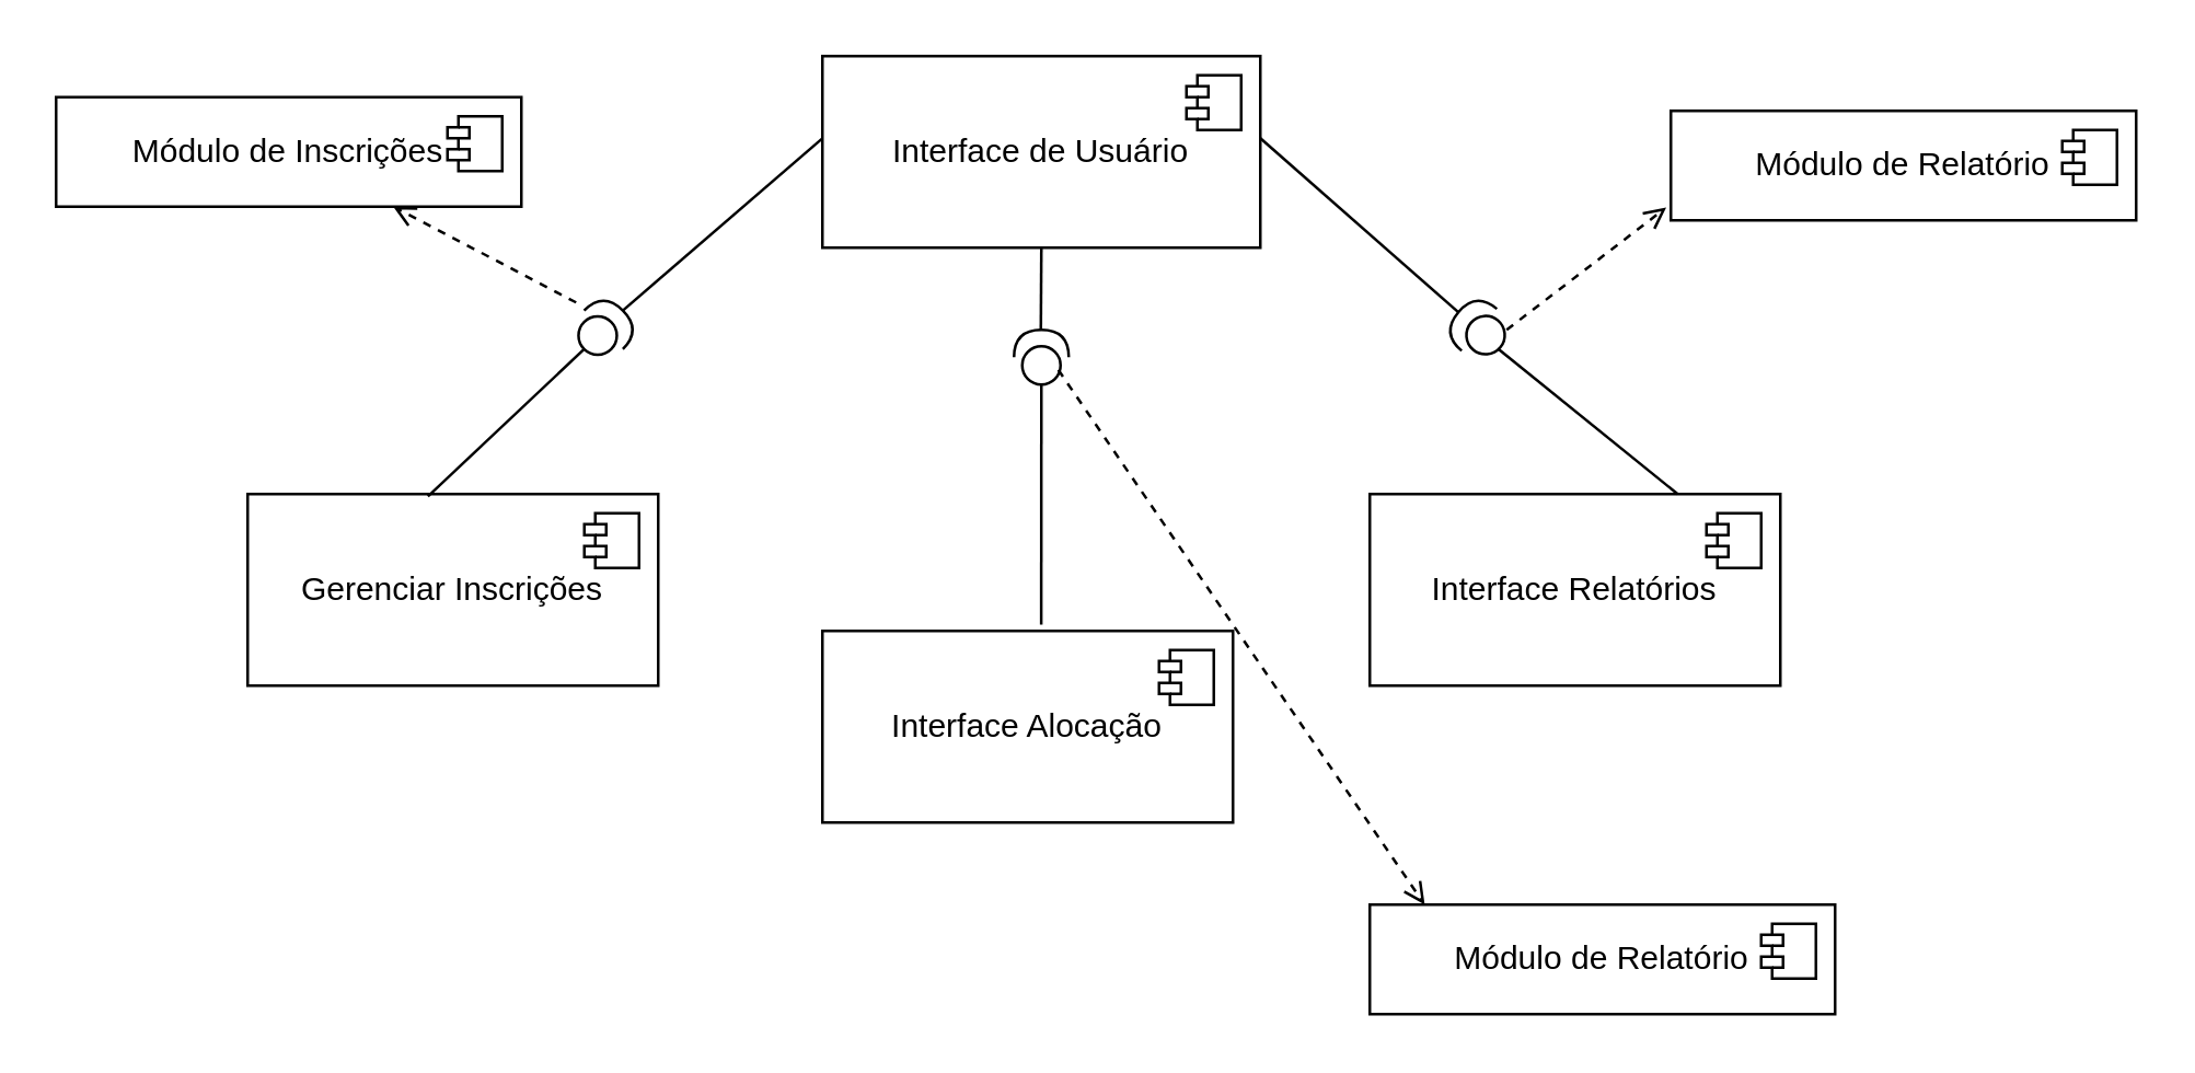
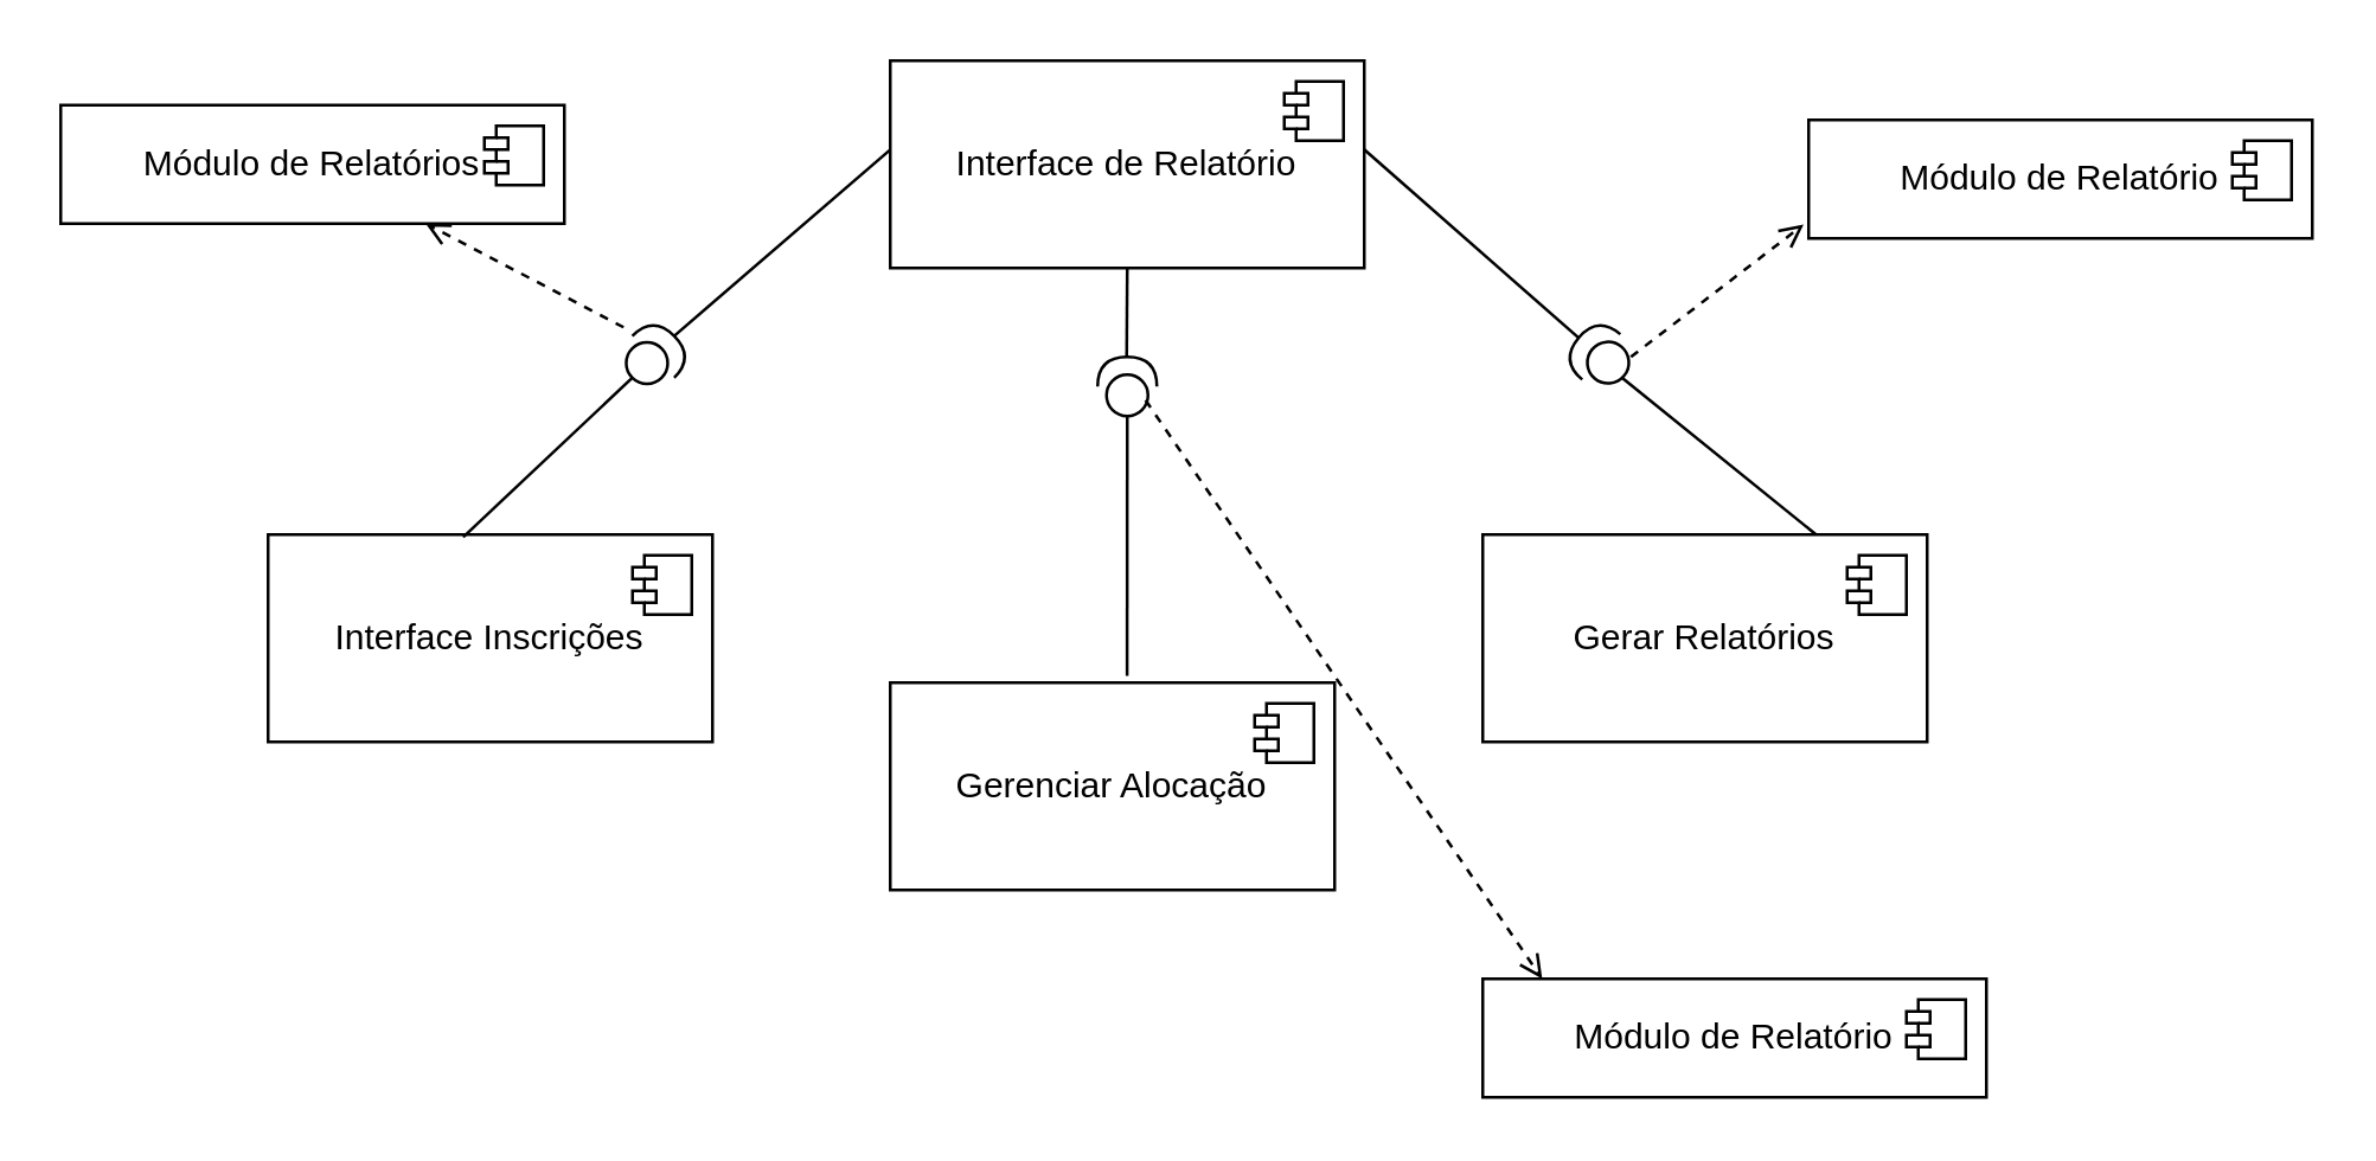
  <mxCell id="0" />
  <mxCell id="1" parent="0" />
- <mxCell id="2" value="Interface de Usuário" style="html=1;dropTarget=0;whiteSpace=wrap;" vertex="1" parent="1"><mxGeometry x="300" y="20" width="160" height="70" as="geometry" /></mxCell>
+ <mxCell id="2" value="Interface de Relatório" style="html=1;dropTarget=0;whiteSpace=wrap;" vertex="1" parent="1"><mxGeometry x="300" y="20" width="160" height="70" as="geometry" /></mxCell>
  <mxCell id="3" value="" style="shape=module;jettyWidth=8;jettyHeight=4;" vertex="1" parent="2"><mxGeometry x="1" width="20" height="20" relative="1" as="geometry"><mxPoint x="-27" y="7" as="offset" /></mxGeometry></mxCell>
- <mxCell id="4" value="Gerenciar Inscrições" style="html=1;dropTarget=0;whiteSpace=wrap;" vertex="1" parent="1"><mxGeometry x="90" y="180" width="150" height="70" as="geometry" /></mxCell>
+ <mxCell id="4" value="Interface Inscrições" style="html=1;dropTarget=0;whiteSpace=wrap;" vertex="1" parent="1"><mxGeometry x="90" y="180" width="150" height="70" as="geometry" /></mxCell>
  <mxCell id="5" value="" style="shape=module;jettyWidth=8;jettyHeight=4;" vertex="1" parent="4"><mxGeometry x="1" width="20" height="20" relative="1" as="geometry"><mxPoint x="-27" y="7" as="offset" /></mxGeometry></mxCell>
- <mxCell id="6" value="Interface Alocação" style="html=1;dropTarget=0;whiteSpace=wrap;" vertex="1" parent="1"><mxGeometry x="300" y="230" width="150" height="70" as="geometry" /></mxCell>
+ <mxCell id="6" value="Gerenciar Alocação" style="html=1;dropTarget=0;whiteSpace=wrap;" vertex="1" parent="1"><mxGeometry x="300" y="230" width="150" height="70" as="geometry" /></mxCell>
  <mxCell id="7" value="" style="shape=module;jettyWidth=8;jettyHeight=4;" vertex="1" parent="6"><mxGeometry x="1" width="20" height="20" relative="1" as="geometry"><mxPoint x="-27" y="7" as="offset" /></mxGeometry></mxCell>
- <mxCell id="8" value="Interface Relatórios" style="html=1;dropTarget=0;whiteSpace=wrap;" vertex="1" parent="1"><mxGeometry x="500" y="180" width="150" height="70" as="geometry" /></mxCell>
+ <mxCell id="8" value="Gerar Relatórios" style="html=1;dropTarget=0;whiteSpace=wrap;" vertex="1" parent="1"><mxGeometry x="500" y="180" width="150" height="70" as="geometry" /></mxCell>
  <mxCell id="9" value="" style="shape=module;jettyWidth=8;jettyHeight=4;" vertex="1" parent="8"><mxGeometry x="1" width="20" height="20" relative="1" as="geometry"><mxPoint x="-27" y="7" as="offset" /></mxGeometry></mxCell>
  <mxCell id="10" value="" style="ellipse;whiteSpace=wrap;html=1;align=center;aspect=fixed;fillColor=none;strokeColor=none;resizable=0;perimeter=centerPerimeter;rotatable=0;allowArrows=0;points=[];outlineConnect=1;" vertex="1" parent="1"><mxGeometry x="270" y="40" width="10" height="10" as="geometry" /></mxCell>
  <mxCell id="11" value="" style="shape=providedRequiredInterface;html=1;verticalLabelPosition=bottom;sketch=0;rotation=-45;" vertex="1" parent="1"><mxGeometry x="210" y="110" width="20" height="20" as="geometry" /></mxCell>
  <mxCell id="12" style="rounded=0;orthogonalLoop=1;jettySize=auto;html=1;entryX=1;entryY=0.5;entryDx=0;entryDy=0;entryPerimeter=0;endArrow=none;endFill=0;exitX=0;exitY=0.429;exitDx=0;exitDy=0;exitPerimeter=0;" edge="1" parent="1" source="2" target="11"><mxGeometry relative="1" as="geometry" /></mxCell>
  <mxCell id="13" style="rounded=0;orthogonalLoop=1;jettySize=auto;html=1;entryX=0;entryY=0.5;entryDx=0;entryDy=0;entryPerimeter=0;endArrow=none;endFill=0;exitX=0.439;exitY=0.012;exitDx=0;exitDy=0;exitPerimeter=0;" edge="1" parent="1" source="4" target="11"><mxGeometry relative="1" as="geometry" /></mxCell>
  <mxCell id="14" value="" style="shape=providedRequiredInterface;html=1;verticalLabelPosition=bottom;sketch=0;rotation=-90;" vertex="1" parent="1"><mxGeometry x="370" y="120" width="20" height="20" as="geometry" /></mxCell>
  <mxCell id="15" value="" style="endArrow=none;html=1;rounded=0;entryX=0;entryY=0.5;entryDx=0;entryDy=0;entryPerimeter=0;exitX=0.533;exitY=-0.033;exitDx=0;exitDy=0;exitPerimeter=0;" edge="1" parent="1" source="6" target="14"><mxGeometry width="50" height="50" relative="1" as="geometry"><mxPoint x="380" y="180" as="sourcePoint" /><mxPoint x="430" y="130" as="targetPoint" /></mxGeometry></mxCell>
  <mxCell id="16" value="" style="endArrow=none;html=1;rounded=0;" edge="1" parent="1"><mxGeometry width="50" height="50" relative="1" as="geometry"><mxPoint x="379.8" y="120" as="sourcePoint" /><mxPoint x="380" y="90" as="targetPoint" /></mxGeometry></mxCell>
  <mxCell id="17" style="rounded=0;orthogonalLoop=1;jettySize=auto;html=1;endArrow=none;endFill=0;exitX=1;exitY=0.5;exitDx=0;exitDy=0;exitPerimeter=0;" edge="1" parent="1" source="19"><mxGeometry relative="1" as="geometry"><mxPoint x="540" y="120" as="sourcePoint" /><mxPoint x="460" y="50" as="targetPoint" /></mxGeometry></mxCell>
  <mxCell id="18" style="rounded=0;orthogonalLoop=1;jettySize=auto;html=1;entryX=1;entryY=0.5;entryDx=0;entryDy=0;entryPerimeter=0;endArrow=none;endFill=0;exitX=0.75;exitY=0;exitDx=0;exitDy=0;" edge="1" parent="1" source="8"><mxGeometry relative="1" as="geometry"><mxPoint x="568" y="184" as="sourcePoint" /><mxPoint x="547.071" y="127.071" as="targetPoint" /></mxGeometry></mxCell>
  <mxCell id="19" value="" style="shape=providedRequiredInterface;html=1;verticalLabelPosition=bottom;sketch=0;rotation=-140;" vertex="1" parent="1"><mxGeometry x="530" y="110" width="20" height="20" as="geometry" /></mxCell>
- <mxCell id="20" value="Módulo de Inscrições" style="html=1;dropTarget=0;whiteSpace=wrap;" vertex="1" parent="1"><mxGeometry x="20" y="35" width="170" height="40" as="geometry" /></mxCell>
+ <mxCell id="20" value="Módulo de Relatórios" style="html=1;dropTarget=0;whiteSpace=wrap;" vertex="1" parent="1"><mxGeometry x="20" y="35" width="170" height="40" as="geometry" /></mxCell>
  <mxCell id="21" value="" style="shape=module;jettyWidth=8;jettyHeight=4;" vertex="1" parent="20"><mxGeometry x="1" width="20" height="20" relative="1" as="geometry"><mxPoint x="-27" y="7" as="offset" /></mxGeometry></mxCell>
  <mxCell id="22" value="Módulo de Relatório" style="html=1;dropTarget=0;whiteSpace=wrap;" vertex="1" parent="1"><mxGeometry x="610" y="40" width="170" height="40" as="geometry" /></mxCell>
  <mxCell id="23" value="" style="shape=module;jettyWidth=8;jettyHeight=4;" vertex="1" parent="22"><mxGeometry x="1" width="20" height="20" relative="1" as="geometry"><mxPoint x="-27" y="7" as="offset" /></mxGeometry></mxCell>
  <mxCell id="24" value="" style="endArrow=open;dashed=1;html=1;rounded=0;entryX=-0.01;entryY=0.883;entryDx=0;entryDy=0;entryPerimeter=0;endFill=0;" edge="1" parent="1" target="22"><mxGeometry width="50" height="50" relative="1" as="geometry"><mxPoint x="550" y="120" as="sourcePoint" /><mxPoint x="600" y="70" as="targetPoint" /></mxGeometry></mxCell>
  <mxCell id="25" value="" style="endArrow=open;dashed=1;html=1;rounded=0;endFill=0;" edge="1" parent="1" target="20"><mxGeometry width="50" height="50" relative="1" as="geometry"><mxPoint x="210" y="110" as="sourcePoint" /><mxPoint x="268" y="65" as="targetPoint" /></mxGeometry></mxCell>
  <mxCell id="26" value="Módulo de Relatório" style="html=1;dropTarget=0;whiteSpace=wrap;" vertex="1" parent="1"><mxGeometry x="500" y="330" width="170" height="40" as="geometry" /></mxCell>
  <mxCell id="27" value="" style="shape=module;jettyWidth=8;jettyHeight=4;" vertex="1" parent="26"><mxGeometry x="1" width="20" height="20" relative="1" as="geometry"><mxPoint x="-27" y="7" as="offset" /></mxGeometry></mxCell>
  <mxCell id="28" value="" style="endArrow=open;dashed=1;html=1;rounded=0;endFill=0;exitX=0.269;exitY=0.809;exitDx=0;exitDy=0;exitPerimeter=0;entryX=0.118;entryY=0;entryDx=0;entryDy=0;entryPerimeter=0;" edge="1" parent="1" source="14" target="26"><mxGeometry width="50" height="50" relative="1" as="geometry"><mxPoint x="487" y="205" as="sourcePoint" /><mxPoint x="420" y="170" as="targetPoint" /></mxGeometry></mxCell>
